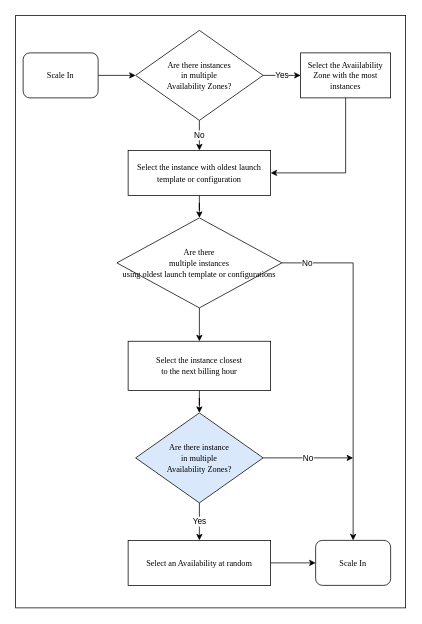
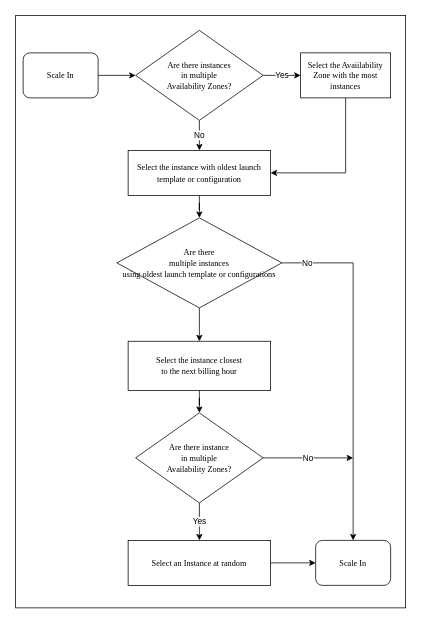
  <mxCell id="0" />
  <mxCell id="1" parent="0" />
  <mxCell id="2" value="" style="rounded=0;whiteSpace=wrap;html=1;" vertex="1" parent="1"><mxGeometry x="20" y="20" width="520" height="790" as="geometry" /></mxCell>
  <mxCell id="3" value="Yes" style="edgeStyle=orthogonalEdgeStyle;rounded=0;orthogonalLoop=1;jettySize=auto;html=1;entryX=0;entryY=0.5;entryDx=0;entryDy=0;" edge="1" parent="1" source="5" target="9"><mxGeometry relative="1" as="geometry"><Array as="points"><mxPoint x="370" y="100" /><mxPoint x="370" y="100" /></Array></mxGeometry></mxCell>
  <mxCell id="4" value="No" style="edgeStyle=orthogonalEdgeStyle;rounded=0;orthogonalLoop=1;jettySize=auto;html=1;entryX=0.5;entryY=0;entryDx=0;entryDy=0;" edge="1" parent="1" source="5" target="15"><mxGeometry relative="1" as="geometry" /></mxCell>
  <mxCell id="5" value="&lt;font face=&quot;Verdana&quot; style=&quot;font-size: 11px&quot;&gt;Are there instances&lt;br&gt;in multiple &lt;br&gt;Availability Zones?&lt;/font&gt;" style="rhombus;whiteSpace=wrap;html=1;" vertex="1" parent="1"><mxGeometry x="180" y="40" width="170" height="120" as="geometry" /></mxCell>
  <mxCell id="6" style="edgeStyle=orthogonalEdgeStyle;rounded=0;orthogonalLoop=1;jettySize=auto;html=1;entryX=0;entryY=0.5;entryDx=0;entryDy=0;" edge="1" parent="1" source="7" target="5"><mxGeometry relative="1" as="geometry" /></mxCell>
  <mxCell id="7" value="&lt;font face=&quot;Verdana&quot; style=&quot;font-size: 11px&quot;&gt;Scale In&lt;/font&gt;" style="rounded=1;whiteSpace=wrap;html=1;" vertex="1" parent="1"><mxGeometry x="30" y="70" width="100" height="60" as="geometry" /></mxCell>
  <mxCell id="8" style="edgeStyle=orthogonalEdgeStyle;rounded=0;orthogonalLoop=1;jettySize=auto;html=1;entryX=1;entryY=0.5;entryDx=0;entryDy=0;" edge="1" parent="1" source="9" target="15"><mxGeometry relative="1" as="geometry"><Array as="points"><mxPoint x="460" y="230" /></Array></mxGeometry></mxCell>
  <mxCell id="9" value="&lt;font face=&quot;Verdana&quot; style=&quot;font-size: 11px&quot;&gt;Select the Avaiilability Zone with the most instances&lt;/font&gt;" style="rounded=0;whiteSpace=wrap;html=1;" vertex="1" parent="1"><mxGeometry x="400" y="70" width="120" height="60" as="geometry" /></mxCell>
  <mxCell id="10" style="edgeStyle=orthogonalEdgeStyle;rounded=0;orthogonalLoop=1;jettySize=auto;html=1;" edge="1" parent="1" source="13" target="23"><mxGeometry relative="1" as="geometry" /></mxCell>
  <mxCell id="11" value="No" style="edgeLabel;html=1;align=center;verticalAlign=middle;resizable=0;points=[];" vertex="1" connectable="0" parent="10"><mxGeometry x="-0.857" relative="1" as="geometry"><mxPoint as="offset" /></mxGeometry></mxCell>
  <mxCell id="12" style="edgeStyle=orthogonalEdgeStyle;rounded=0;orthogonalLoop=1;jettySize=auto;html=1;entryX=0.5;entryY=0;entryDx=0;entryDy=0;" edge="1" parent="1" source="13" target="17"><mxGeometry relative="1" as="geometry" /></mxCell>
  <mxCell id="13" value="&lt;font face=&quot;Verdana&quot; style=&quot;font-size: 11px&quot;&gt;Are there&lt;br&gt;multiple instances&lt;br&gt;using oldest launch template or configurations&lt;/font&gt;" style="rhombus;whiteSpace=wrap;html=1;" vertex="1" parent="1"><mxGeometry x="155" y="290" width="220" height="120" as="geometry" /></mxCell>
  <mxCell id="14" style="edgeStyle=orthogonalEdgeStyle;rounded=0;orthogonalLoop=1;jettySize=auto;html=1;entryX=0.5;entryY=0;entryDx=0;entryDy=0;" edge="1" parent="1" source="15" target="13"><mxGeometry relative="1" as="geometry" /></mxCell>
  <mxCell id="15" value="&lt;font face=&quot;Verdana&quot; style=&quot;font-size: 11px&quot;&gt;Select the instance with oldest launch template or configuration&lt;/font&gt;" style="rounded=0;whiteSpace=wrap;html=1;" vertex="1" parent="1"><mxGeometry x="170" y="200" width="190" height="60" as="geometry" /></mxCell>
  <mxCell id="16" style="edgeStyle=orthogonalEdgeStyle;rounded=0;orthogonalLoop=1;jettySize=auto;html=1;entryX=0.5;entryY=0;entryDx=0;entryDy=0;" edge="1" parent="1" source="17" target="20"><mxGeometry relative="1" as="geometry" /></mxCell>
  <mxCell id="17" value="&lt;font face=&quot;Verdana&quot; style=&quot;font-size: 11px&quot;&gt;Select the instance closest&lt;br&gt;to the next billing hour&lt;/font&gt;" style="rounded=0;whiteSpace=wrap;html=1;" vertex="1" parent="1"><mxGeometry x="170" y="454.5" width="190" height="65.5" as="geometry" /></mxCell>
  <mxCell id="18" value="Yes" style="edgeStyle=orthogonalEdgeStyle;rounded=0;orthogonalLoop=1;jettySize=auto;html=1;entryX=0.5;entryY=0;entryDx=0;entryDy=0;" edge="1" parent="1" source="20" target="22"><mxGeometry relative="1" as="geometry" /></mxCell>
  <mxCell id="19" value="No" style="edgeStyle=orthogonalEdgeStyle;rounded=0;orthogonalLoop=1;jettySize=auto;html=1;" edge="1" parent="1" source="20"><mxGeometry relative="1" as="geometry"><mxPoint x="470" y="610" as="targetPoint" /></mxGeometry></mxCell>
- <mxCell id="20" value="&lt;font face=&quot;Verdana&quot; style=&quot;font-size: 11px&quot;&gt;Are there instance &lt;br&gt;in multiple &lt;br&gt;Availability Zones?&lt;/font&gt;" style="rhombus;whiteSpace=wrap;html=1;fillColor=#dae8fc;" vertex="1" parent="1"><mxGeometry x="180" y="550" width="170" height="120" as="geometry" /></mxCell>
+ <mxCell id="20" value="&lt;font face=&quot;Verdana&quot; style=&quot;font-size: 11px&quot;&gt;Are there instance &lt;br&gt;in multiple &lt;br&gt;Availability Zones?&lt;/font&gt;" style="rhombus;whiteSpace=wrap;html=1;" vertex="1" parent="1"><mxGeometry x="180" y="550" width="170" height="120" as="geometry" /></mxCell>
  <mxCell id="21" style="edgeStyle=orthogonalEdgeStyle;rounded=0;orthogonalLoop=1;jettySize=auto;html=1;entryX=0;entryY=0.5;entryDx=0;entryDy=0;" edge="1" parent="1" source="22" target="23"><mxGeometry relative="1" as="geometry" /></mxCell>
- <mxCell id="22" value="&lt;font face=&quot;Verdana&quot; style=&quot;font-size: 11px&quot;&gt;Select an Availability at random&lt;/font&gt;" style="rounded=0;whiteSpace=wrap;html=1;" vertex="1" parent="1"><mxGeometry x="170" y="720" width="190" height="60" as="geometry" /></mxCell>
+ <mxCell id="22" value="&lt;font face=&quot;Verdana&quot; style=&quot;font-size: 11px&quot;&gt;Select an Instance at random&lt;/font&gt;" style="rounded=0;whiteSpace=wrap;html=1;" vertex="1" parent="1"><mxGeometry x="170" y="720" width="190" height="60" as="geometry" /></mxCell>
  <mxCell id="23" value="&lt;font face=&quot;Verdana&quot; style=&quot;font-size: 11px&quot;&gt;Scale In&lt;/font&gt;" style="rounded=1;whiteSpace=wrap;html=1;" vertex="1" parent="1"><mxGeometry x="420" y="720" width="100" height="60" as="geometry" /></mxCell>
